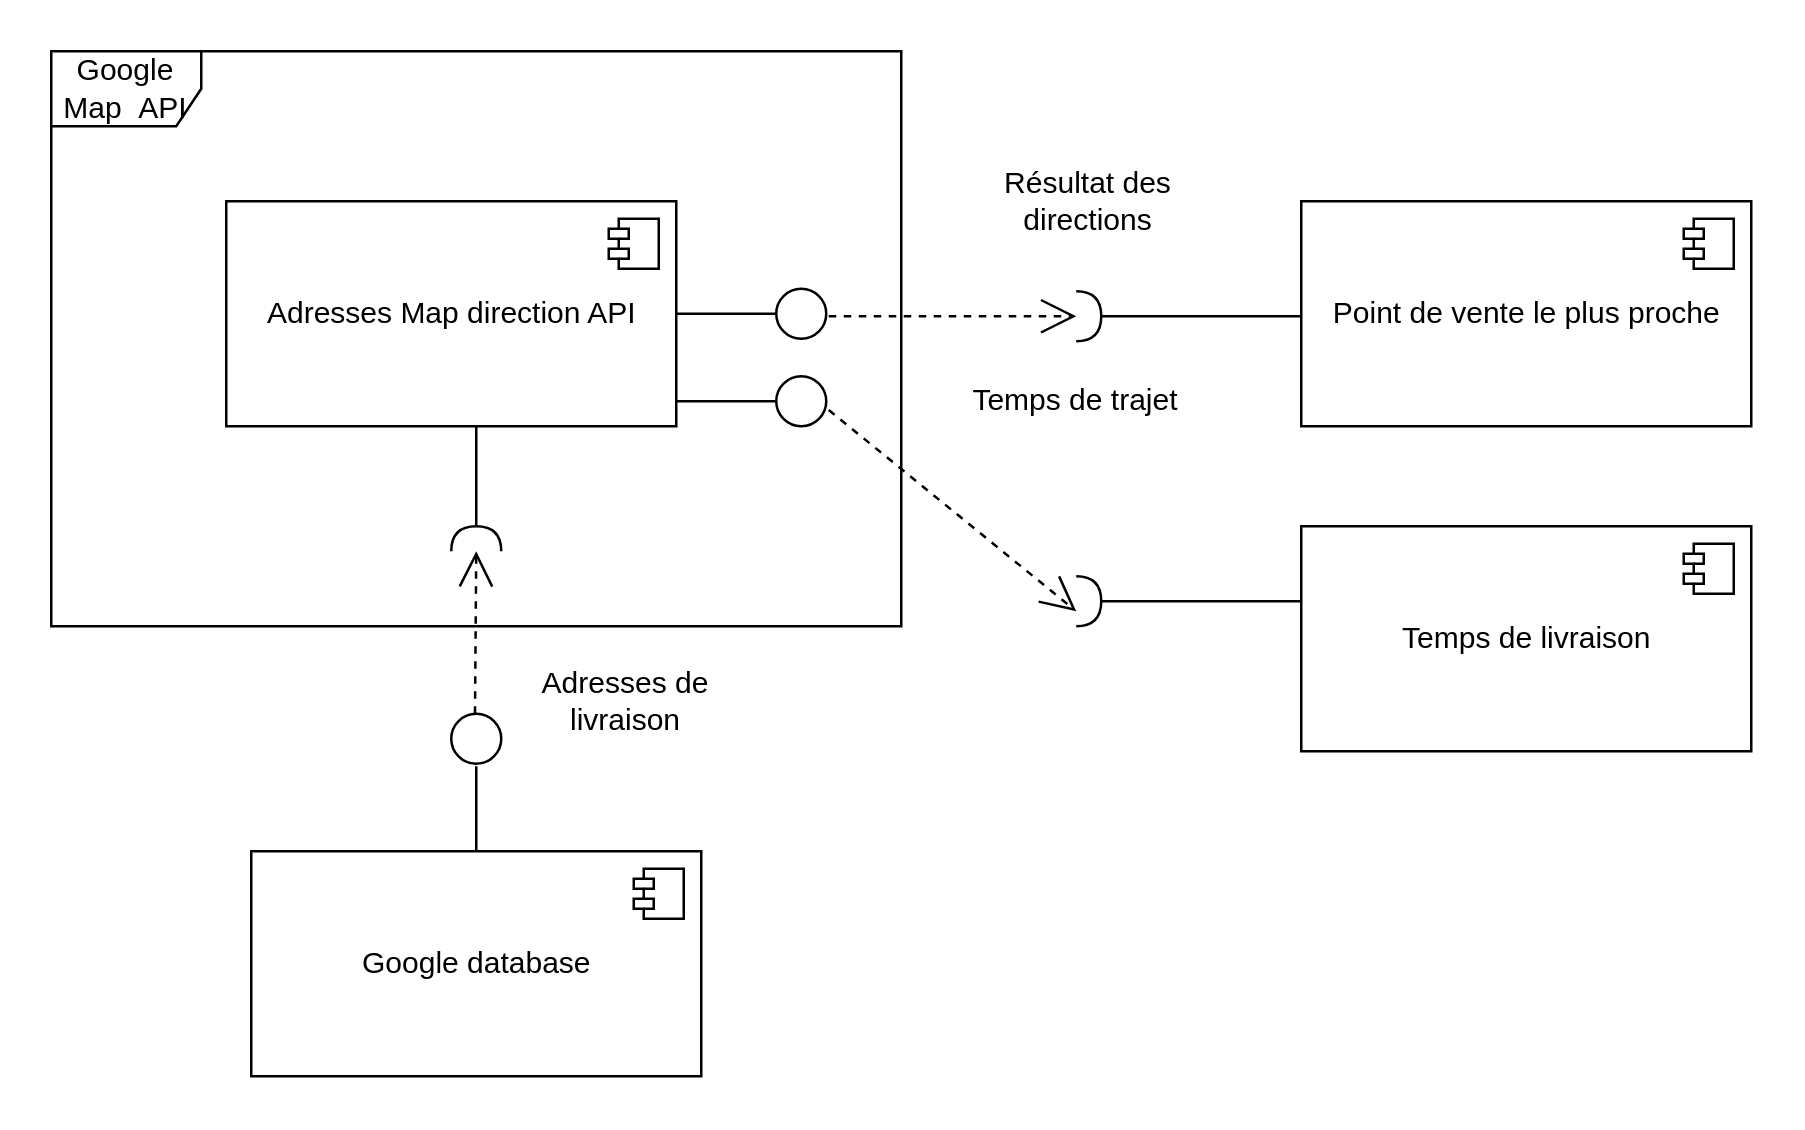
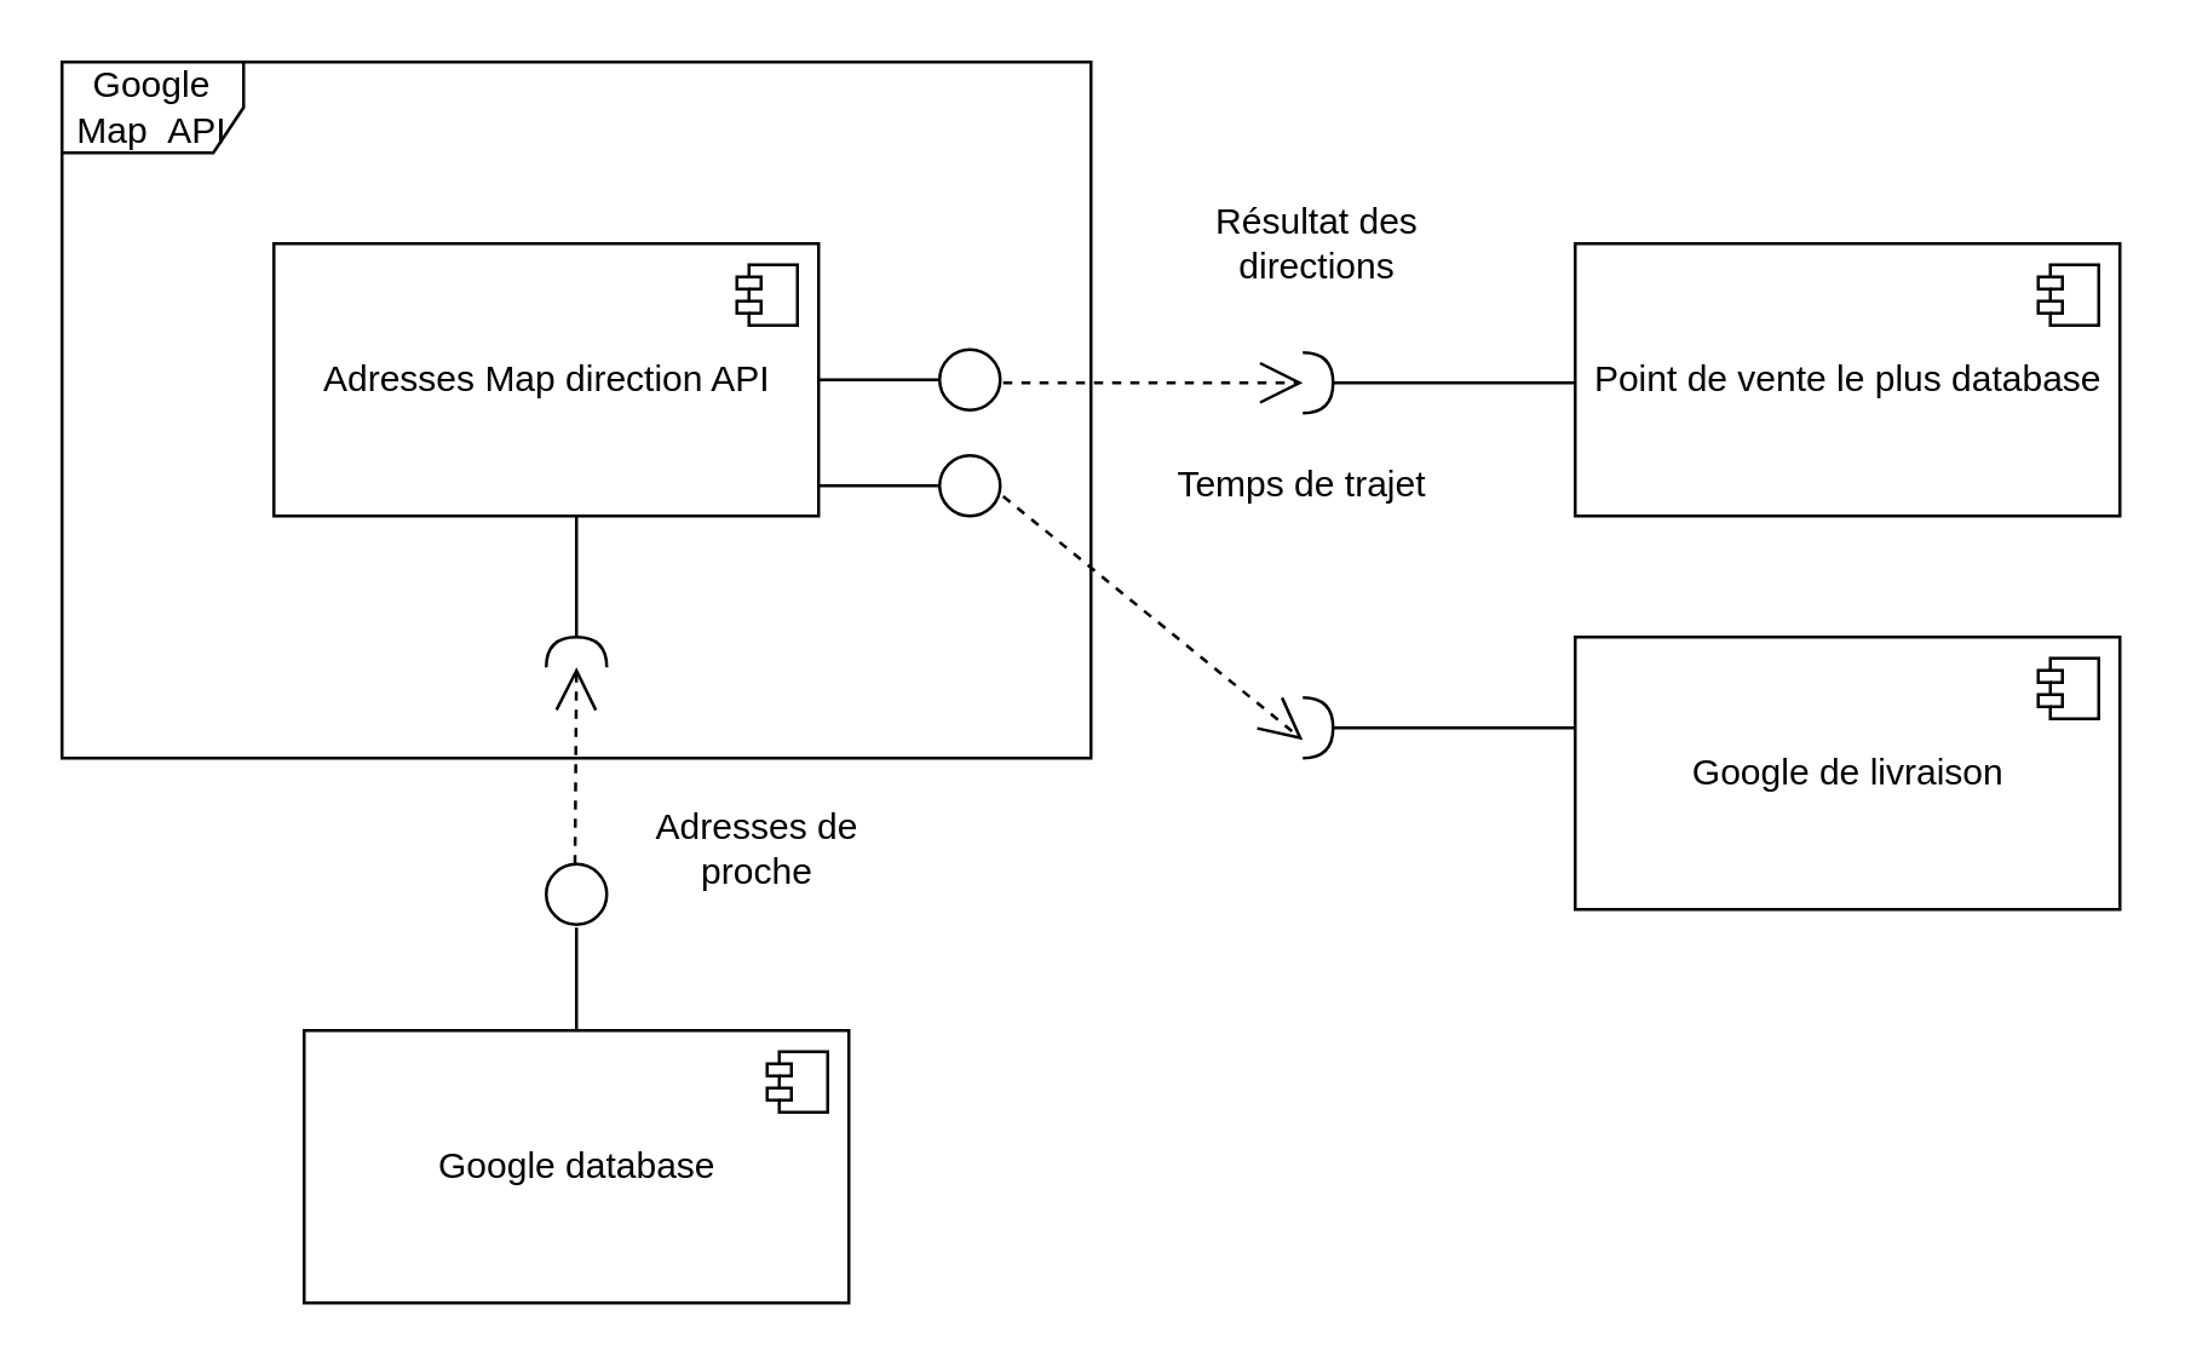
  <mxCell id="0" />
  <mxCell id="1" parent="0" />
  <mxCell id="2" value="Google Map &amp;nbsp;API" style="shape=umlFrame;whiteSpace=wrap;html=1;" vertex="1" parent="1"><mxGeometry x="20" y="20" width="340" height="230" as="geometry" /></mxCell>
  <mxCell id="3" value="Adresses Map direction API" style="html=1;dropTarget=0;" vertex="1" parent="1"><mxGeometry x="90" y="80" width="180" height="90" as="geometry" /></mxCell>
  <mxCell id="4" value="" style="shape=component;jettyWidth=8;jettyHeight=4;" vertex="1" parent="3"><mxGeometry x="1" width="20" height="20" relative="1" as="geometry"><mxPoint x="-27" y="7" as="offset" /></mxGeometry></mxCell>
  <mxCell id="5" value="" style="line;strokeWidth=1;fillColor=none;align=left;verticalAlign=middle;spacingTop=-1;spacingLeft=3;spacingRight=3;rotatable=0;labelPosition=right;points=[];portConstraint=eastwest;" vertex="1" parent="1"><mxGeometry x="270" y="121" width="40" height="8" as="geometry" /></mxCell>
  <mxCell id="6" value="" style="ellipse;whiteSpace=wrap;html=1;aspect=fixed;" vertex="1" parent="1"><mxGeometry x="310" y="115" width="20" height="20" as="geometry" /></mxCell>
  <mxCell id="7" value="" style="endArrow=open;endSize=12;dashed=1;html=1;" edge="1" parent="1"><mxGeometry width="160" relative="1" as="geometry"><mxPoint x="331" y="126" as="sourcePoint" /><mxPoint x="430" y="126" as="targetPoint" /></mxGeometry></mxCell>
- <mxCell id="8" value="Point de vente le plus proche" style="html=1;dropTarget=0;" vertex="1" parent="1"><mxGeometry x="520" y="80" width="180" height="90" as="geometry" /></mxCell>
+ <mxCell id="8" value="Point de vente le plus database" style="html=1;dropTarget=0;" vertex="1" parent="1"><mxGeometry x="520" y="80" width="180" height="90" as="geometry" /></mxCell>
  <mxCell id="9" value="" style="shape=component;jettyWidth=8;jettyHeight=4;" vertex="1" parent="8"><mxGeometry x="1" width="20" height="20" relative="1" as="geometry"><mxPoint x="-27" y="7" as="offset" /></mxGeometry></mxCell>
  <mxCell id="10" value="" style="shape=requiredInterface;html=1;verticalLabelPosition=bottom;" vertex="1" parent="1"><mxGeometry x="430" y="116" width="10" height="20" as="geometry" /></mxCell>
  <mxCell id="11" value="" style="line;strokeWidth=1;fillColor=none;align=left;verticalAlign=middle;spacingTop=-1;spacingLeft=3;spacingRight=3;rotatable=0;labelPosition=right;points=[];portConstraint=eastwest;" vertex="1" parent="1"><mxGeometry x="440" y="122" width="80" height="8" as="geometry" /></mxCell>
  <mxCell id="12" value="" style="ellipse;whiteSpace=wrap;html=1;aspect=fixed;" vertex="1" parent="1"><mxGeometry x="310" y="150" width="20" height="20" as="geometry" /></mxCell>
  <mxCell id="13" value="" style="line;strokeWidth=1;fillColor=none;align=left;verticalAlign=middle;spacingTop=-1;spacingLeft=3;spacingRight=3;rotatable=0;labelPosition=right;points=[];portConstraint=eastwest;" vertex="1" parent="1"><mxGeometry x="270" y="156" width="40" height="8" as="geometry" /></mxCell>
  <mxCell id="14" value="" style="endArrow=open;endSize=12;dashed=1;html=1;entryX=0;entryY=0.5;entryDx=0;entryDy=0;entryPerimeter=0;" edge="1" parent="1"><mxGeometry width="160" relative="1" as="geometry"><mxPoint x="331" y="163.5" as="sourcePoint" /><mxPoint x="430" y="244" as="targetPoint" /></mxGeometry></mxCell>
  <mxCell id="15" value="" style="shape=requiredInterface;html=1;verticalLabelPosition=bottom;" vertex="1" parent="1"><mxGeometry x="430" y="230" width="10" height="20" as="geometry" /></mxCell>
  <mxCell id="16" value="" style="line;strokeWidth=1;fillColor=none;align=left;verticalAlign=middle;spacingTop=-1;spacingLeft=3;spacingRight=3;rotatable=0;labelPosition=right;points=[];portConstraint=eastwest;" vertex="1" parent="1"><mxGeometry x="440" y="236" width="80" height="8" as="geometry" /></mxCell>
- <mxCell id="17" value="Temps de livraison" style="html=1;dropTarget=0;" vertex="1" parent="1"><mxGeometry x="520" y="210" width="180" height="90" as="geometry" /></mxCell>
+ <mxCell id="17" value="Google de livraison" style="html=1;dropTarget=0;" vertex="1" parent="1"><mxGeometry x="520" y="210" width="180" height="90" as="geometry" /></mxCell>
  <mxCell id="18" value="" style="shape=component;jettyWidth=8;jettyHeight=4;" vertex="1" parent="17"><mxGeometry x="1" width="20" height="20" relative="1" as="geometry"><mxPoint x="-27" y="7" as="offset" /></mxGeometry></mxCell>
  <mxCell id="19" value="Résultat des directions" style="text;html=1;strokeColor=none;fillColor=none;align=center;verticalAlign=middle;whiteSpace=wrap;rounded=0;" vertex="1" parent="1"><mxGeometry x="385" y="70" width="100" height="20" as="geometry" /></mxCell>
  <mxCell id="20" value="Temps de trajet" style="text;html=1;strokeColor=none;fillColor=none;align=center;verticalAlign=middle;whiteSpace=wrap;rounded=0;" vertex="1" parent="1"><mxGeometry x="380" y="150" width="100" height="20" as="geometry" /></mxCell>
  <mxCell id="21" value="Google database" style="html=1;dropTarget=0;" vertex="1" parent="1"><mxGeometry x="100" y="340" width="180" height="90" as="geometry" /></mxCell>
  <mxCell id="22" value="" style="shape=component;jettyWidth=8;jettyHeight=4;" vertex="1" parent="21"><mxGeometry x="1" width="20" height="20" relative="1" as="geometry"><mxPoint x="-27" y="7" as="offset" /></mxGeometry></mxCell>
  <mxCell id="23" value="" style="ellipse;whiteSpace=wrap;html=1;aspect=fixed;" vertex="1" parent="1"><mxGeometry x="180" y="285" width="20" height="20" as="geometry" /></mxCell>
  <mxCell id="24" value="" style="line;strokeWidth=1;fillColor=none;align=left;verticalAlign=middle;spacingTop=-1;spacingLeft=3;spacingRight=3;rotatable=0;labelPosition=right;points=[];portConstraint=eastwest;direction=south;" vertex="1" parent="1"><mxGeometry x="186" y="306" width="8" height="34" as="geometry" /></mxCell>
  <mxCell id="25" value="" style="endArrow=open;endSize=12;dashed=1;html=1;" edge="1" parent="1"><mxGeometry width="160" relative="1" as="geometry"><mxPoint x="189.5" y="285" as="sourcePoint" /><mxPoint x="190" y="220" as="targetPoint" /></mxGeometry></mxCell>
  <mxCell id="26" value="" style="shape=requiredInterface;html=1;verticalLabelPosition=bottom;direction=north;" vertex="1" parent="1"><mxGeometry x="180" y="210" width="20" height="10" as="geometry" /></mxCell>
  <mxCell id="27" value="" style="line;strokeWidth=1;fillColor=none;align=left;verticalAlign=middle;spacingTop=-1;spacingLeft=3;spacingRight=3;rotatable=0;labelPosition=right;points=[];portConstraint=eastwest;direction=south;" vertex="1" parent="1"><mxGeometry x="186" y="170" width="8" height="40" as="geometry" /></mxCell>
- <mxCell id="28" value="Adresses de livraison" style="text;html=1;strokeColor=none;fillColor=none;align=center;verticalAlign=middle;whiteSpace=wrap;rounded=0;" vertex="1" parent="1"><mxGeometry x="200" y="270" width="100" height="20" as="geometry" /></mxCell>
+ <mxCell id="28" value="Adresses de proche" style="text;html=1;strokeColor=none;fillColor=none;align=center;verticalAlign=middle;whiteSpace=wrap;rounded=0;" vertex="1" parent="1"><mxGeometry x="200" y="270" width="100" height="20" as="geometry" /></mxCell>
